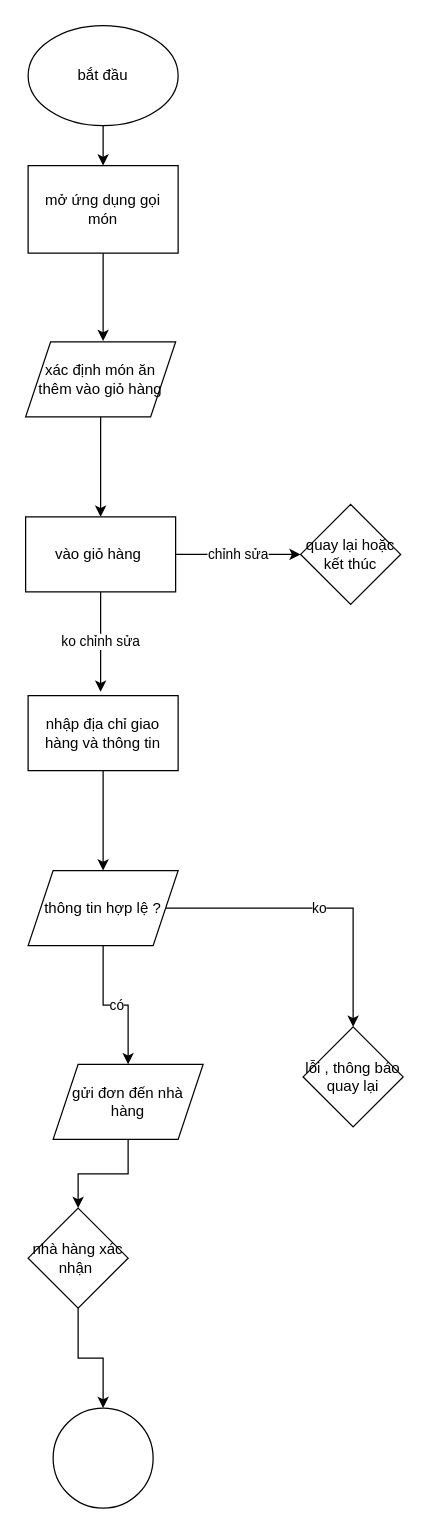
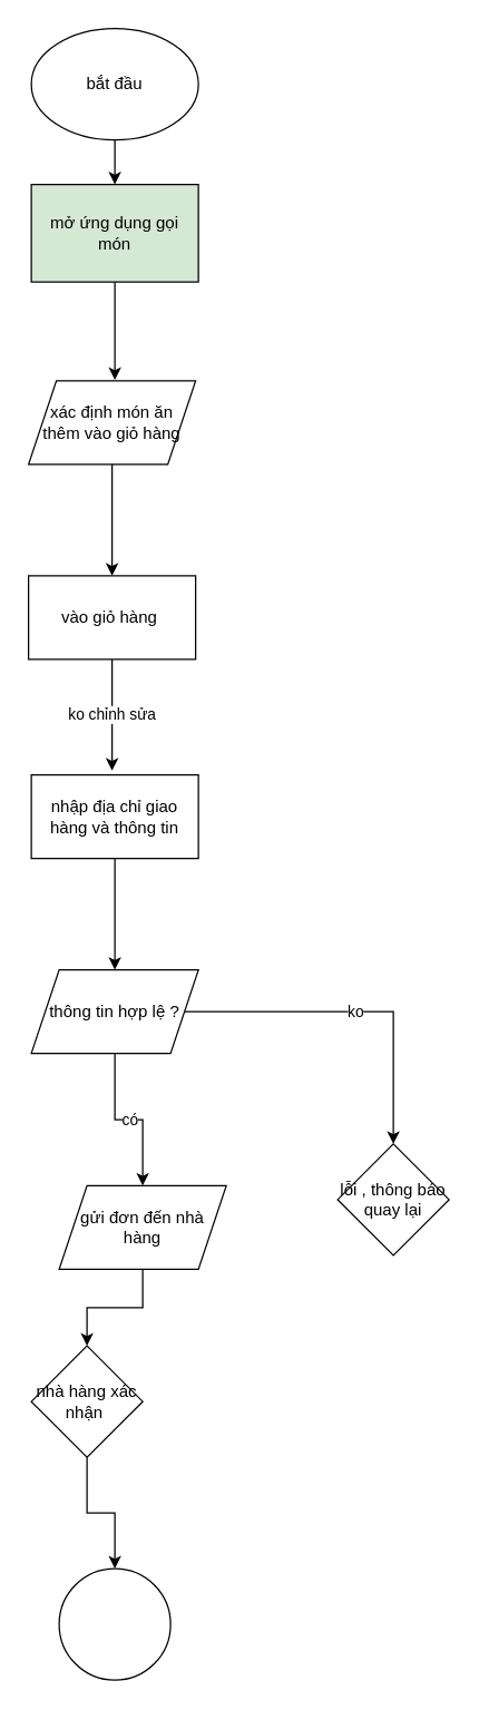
  <mxCell id="0" />
  <mxCell id="1" parent="0" />
  <mxCell id="2" style="edgeStyle=orthogonalEdgeStyle;rounded=0;orthogonalLoop=1;jettySize=auto;html=1;exitX=0.5;exitY=1;exitDx=0;exitDy=0;entryX=0.5;entryY=0;entryDx=0;entryDy=0;" parent="1" source="3" target="5" edge="1"><mxGeometry relative="1" as="geometry" /></mxCell>
  <mxCell id="3" value="bắt đầu" style="ellipse;whiteSpace=wrap;html=1;" parent="1" vertex="1"><mxGeometry x="22" width="120" height="80" as="geometry" y="20" /></mxCell>
  <mxCell id="4" value="" style="edgeStyle=orthogonalEdgeStyle;rounded=0;orthogonalLoop=1;jettySize=auto;html=1;exitX=0.5;exitY=1;exitDx=0;exitDy=0;" parent="1" source="5" edge="1"><mxGeometry relative="1" as="geometry"><mxPoint x="82" y="272.4" as="targetPoint" /></mxGeometry></mxCell>
- <mxCell id="5" value="mở ứng dụng gọi món" style="rounded=0;whiteSpace=wrap;html=1;" parent="1" vertex="1"><mxGeometry x="22" y="132" width="120" height="70" as="geometry" /></mxCell>
+ <mxCell id="5" value="mở ứng dụng gọi món" style="rounded=0;whiteSpace=wrap;html=1;fillColor=#d5e8d4;" parent="1" vertex="1"><mxGeometry x="22" y="132" width="120" height="70" as="geometry" /></mxCell>
  <mxCell id="6" value="" style="edgeStyle=orthogonalEdgeStyle;rounded=0;orthogonalLoop=1;jettySize=auto;html=1;" edge="1" parent="1" source="7" target="11"><mxGeometry relative="1" as="geometry" /></mxCell>
  <mxCell id="7" value="xác định món ăn thêm vào giỏ hàng" style="shape=parallelogram;perimeter=parallelogramPerimeter;whiteSpace=wrap;html=1;fixedSize=1;" parent="1" vertex="1"><mxGeometry x="20" y="273" width="120" height="60" as="geometry" /></mxCell>
  <mxCell id="8" style="edgeStyle=orthogonalEdgeStyle;rounded=0;orthogonalLoop=1;jettySize=auto;html=1;exitX=0.5;exitY=1;exitDx=0;exitDy=0;" edge="1" parent="1" source="7" target="7"><mxGeometry relative="1" as="geometry"><mxPoint x="79.96" y="402.38" as="targetPoint" /></mxGeometry></mxCell>
- <mxCell id="9" value="chỉnh sửa" style="edgeStyle=orthogonalEdgeStyle;rounded=0;orthogonalLoop=1;jettySize=auto;html=1;" edge="1" parent="1" source="11" target="12"><mxGeometry relative="1" as="geometry" /></mxCell>
  <mxCell id="10" value="ko chỉnh sửa" style="edgeStyle=orthogonalEdgeStyle;rounded=0;orthogonalLoop=1;jettySize=auto;html=1;" edge="1" parent="1" source="11"><mxGeometry relative="1" as="geometry"><mxPoint x="80" y="553" as="targetPoint" /></mxGeometry></mxCell>
  <mxCell id="11" value="vào giỏ hàng&amp;nbsp;" style="whiteSpace=wrap;html=1;" vertex="1" parent="1"><mxGeometry x="20" y="413" width="120" height="60" as="geometry" /></mxCell>
- <mxCell id="12" value="quay lại hoặc kết thúc" style="rhombus;whiteSpace=wrap;html=1;" vertex="1" parent="1"><mxGeometry x="240" y="403" width="80" height="80" as="geometry" /></mxCell>
  <mxCell id="13" value="" style="edgeStyle=orthogonalEdgeStyle;rounded=0;orthogonalLoop=1;jettySize=auto;html=1;" edge="1" parent="1" source="14"><mxGeometry relative="1" as="geometry"><mxPoint x="82" y="696" as="targetPoint" /></mxGeometry></mxCell>
  <mxCell id="14" value="nhập địa chỉ giao hàng và thông tin" style="rounded=0;whiteSpace=wrap;html=1;" vertex="1" parent="1"><mxGeometry x="22" y="556" width="120" height="60" as="geometry" /></mxCell>
  <mxCell id="15" value="ko" style="edgeStyle=orthogonalEdgeStyle;rounded=0;orthogonalLoop=1;jettySize=auto;html=1;" edge="1" parent="1" source="17" target="18"><mxGeometry relative="1" as="geometry" /></mxCell>
  <mxCell id="16" value="có" style="edgeStyle=orthogonalEdgeStyle;rounded=0;orthogonalLoop=1;jettySize=auto;html=1;" edge="1" parent="1" source="17" target="20"><mxGeometry relative="1" as="geometry" /></mxCell>
  <mxCell id="17" value="thông tin hợp lệ ?" style="shape=parallelogram;perimeter=parallelogramPerimeter;whiteSpace=wrap;html=1;fixedSize=1;" vertex="1" parent="1"><mxGeometry x="22" y="696" width="120" height="60" as="geometry" /></mxCell>
  <mxCell id="18" value="lỗi , thông báo quay lại" style="rhombus;whiteSpace=wrap;html=1;" vertex="1" parent="1"><mxGeometry x="242" y="821" width="80" height="80" as="geometry" /></mxCell>
  <mxCell id="19" value="" style="edgeStyle=orthogonalEdgeStyle;rounded=0;orthogonalLoop=1;jettySize=auto;html=1;" edge="1" parent="1" source="20" target="22"><mxGeometry relative="1" as="geometry" /></mxCell>
  <mxCell id="20" value="gửi đơn đến nhà hàng" style="shape=parallelogram;perimeter=parallelogramPerimeter;whiteSpace=wrap;html=1;fixedSize=1;" vertex="1" parent="1"><mxGeometry x="42" y="851" width="120" height="60" as="geometry" /></mxCell>
  <mxCell id="21" value="" style="edgeStyle=orthogonalEdgeStyle;rounded=0;orthogonalLoop=1;jettySize=auto;html=1;" edge="1" parent="1" source="22" target="23"><mxGeometry relative="1" as="geometry" /></mxCell>
  <mxCell id="22" value="nhà hàng xác nhận&amp;nbsp;" style="rhombus;whiteSpace=wrap;html=1;" vertex="1" parent="1"><mxGeometry x="22" y="966" width="80" height="80" as="geometry" /></mxCell>
  <mxCell id="23" value="" style="ellipse;whiteSpace=wrap;html=1;" vertex="1" parent="1"><mxGeometry x="42" y="1126" width="80" height="80" as="geometry" /></mxCell>
